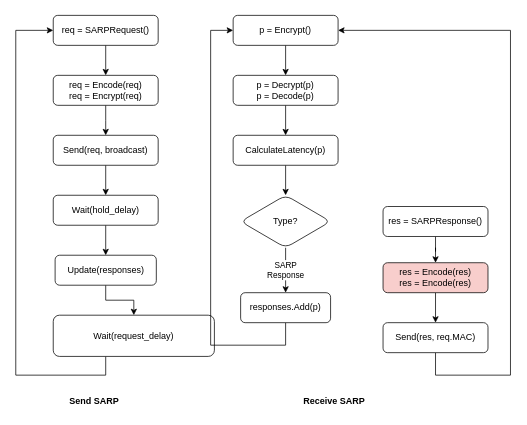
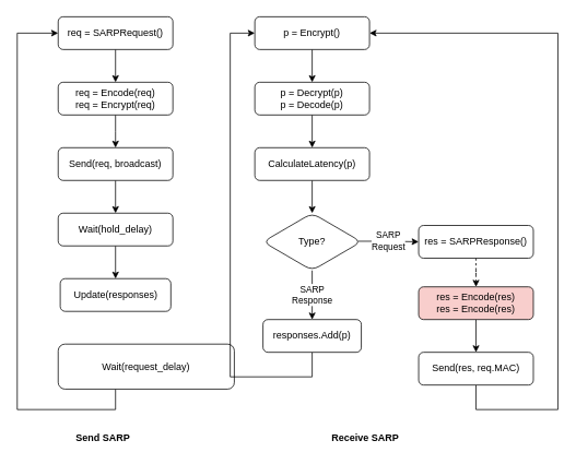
  <mxCell id="0" />
  <mxCell id="1" parent="0" />
  <mxCell id="2" value="" style="edgeStyle=orthogonalEdgeStyle;rounded=0;orthogonalLoop=1;jettySize=auto;html=1;" parent="1" source="3" target="5" edge="1"><mxGeometry relative="1" as="geometry" /></mxCell>
  <mxCell id="3" value="req = SARPRequest()" style="rounded=1;whiteSpace=wrap;html=1;fontSize=12;glass=0;strokeWidth=1;shadow=0;" parent="1" vertex="1"><mxGeometry x="70" y="20" width="140" height="40" as="geometry" /></mxCell>
  <mxCell id="4" value="" style="edgeStyle=orthogonalEdgeStyle;rounded=0;orthogonalLoop=1;jettySize=auto;html=1;" parent="1" source="5" edge="1"><mxGeometry relative="1" as="geometry"><mxPoint x="140" y="180" as="targetPoint" /></mxGeometry></mxCell>
  <mxCell id="5" value="req = Encode(req)&lt;br&gt;req = Encrypt(req)" style="whiteSpace=wrap;html=1;rounded=1;shadow=0;strokeWidth=1;glass=0;" parent="1" vertex="1"><mxGeometry x="70" y="100" width="140" height="40" as="geometry" /></mxCell>
  <mxCell id="6" value="" style="edgeStyle=orthogonalEdgeStyle;rounded=0;orthogonalLoop=1;jettySize=auto;html=1;" parent="1" source="7" target="9" edge="1"><mxGeometry relative="1" as="geometry" /></mxCell>
  <mxCell id="7" value="Send(req, broadcast)" style="whiteSpace=wrap;html=1;rounded=1;shadow=0;strokeWidth=1;glass=0;" parent="1" vertex="1"><mxGeometry x="70" y="180" width="140" height="40" as="geometry" /></mxCell>
  <mxCell id="8" value="" style="edgeStyle=orthogonalEdgeStyle;rounded=0;orthogonalLoop=1;jettySize=auto;html=1;" parent="1" source="9" target="11" edge="1"><mxGeometry relative="1" as="geometry" /></mxCell>
  <mxCell id="9" value="Wait(hold_delay)" style="whiteSpace=wrap;html=1;rounded=1;shadow=0;strokeWidth=1;glass=0;" parent="1" vertex="1"><mxGeometry x="70" y="260" width="140" height="40" as="geometry" /></mxCell>
- <mxCell id="10" value="" style="edgeStyle=orthogonalEdgeStyle;rounded=0;orthogonalLoop=1;jettySize=auto;html=1;" parent="1" source="11" target="13" edge="1"><mxGeometry relative="1" as="geometry" /></mxCell>
  <mxCell id="11" value="Update(responses)" style="whiteSpace=wrap;html=1;rounded=1;shadow=0;strokeWidth=1;glass=0;" parent="1" vertex="1"><mxGeometry x="72.5" y="340" width="135" height="40" as="geometry" /></mxCell>
  <mxCell id="12" style="edgeStyle=orthogonalEdgeStyle;rounded=0;orthogonalLoop=1;jettySize=auto;html=1;entryX=0;entryY=0.5;entryDx=0;entryDy=0;" parent="1" source="13" target="3" edge="1"><mxGeometry relative="1" as="geometry"><Array as="points"><mxPoint x="140" y="500" /><mxPoint x="20" y="500" /><mxPoint x="20" y="40" /></Array></mxGeometry></mxCell>
  <mxCell id="13" value="Wait(request_delay)" style="whiteSpace=wrap;html=1;rounded=1;shadow=0;strokeWidth=1;glass=0;" parent="1" vertex="1"><mxGeometry x="70" y="420" width="215" height="55" as="geometry" /></mxCell>
  <mxCell id="14" value="" style="edgeStyle=orthogonalEdgeStyle;rounded=0;orthogonalLoop=1;jettySize=auto;html=1;" parent="1" source="15" target="17" edge="1"><mxGeometry relative="1" as="geometry" /></mxCell>
  <mxCell id="15" value="p = Encrypt()" style="rounded=1;whiteSpace=wrap;html=1;" parent="1" vertex="1"><mxGeometry x="310" y="20" width="140" height="40" as="geometry" /></mxCell>
  <mxCell id="16" value="" style="edgeStyle=orthogonalEdgeStyle;rounded=0;orthogonalLoop=1;jettySize=auto;html=1;" parent="1" source="17" target="19" edge="1"><mxGeometry relative="1" as="geometry" /></mxCell>
  <mxCell id="17" value="p = Decrypt(p)&lt;br&gt;p = Decode(p)" style="whiteSpace=wrap;html=1;rounded=1;" parent="1" vertex="1"><mxGeometry x="310" y="100" width="140" height="40" as="geometry" /></mxCell>
  <mxCell id="18" value="" style="edgeStyle=orthogonalEdgeStyle;rounded=0;orthogonalLoop=1;jettySize=auto;html=1;" parent="1" source="19" target="22" edge="1"><mxGeometry relative="1" as="geometry" /></mxCell>
  <mxCell id="19" value="CalculateLatency(p)" style="whiteSpace=wrap;html=1;rounded=1;" parent="1" vertex="1"><mxGeometry x="310" y="180" width="140" height="40" as="geometry" /></mxCell>
+ <mxCell id="20" value="SARP &lt;br&gt;Request" style="edgeStyle=orthogonalEdgeStyle;rounded=0;orthogonalLoop=1;jettySize=auto;html=1;exitX=0.967;exitY=0.49;exitDx=0;exitDy=0;exitPerimeter=0;" parent="1" source="22" target="24" edge="1"><mxGeometry relative="1" as="geometry" /></mxCell>
  <mxCell id="21" value="SARP&lt;br&gt;Response" style="edgeStyle=orthogonalEdgeStyle;rounded=0;orthogonalLoop=1;jettySize=auto;html=1;" parent="1" source="22" target="30" edge="1"><mxGeometry relative="1" as="geometry" /></mxCell>
  <mxCell id="22" value="Type?" style="rhombus;whiteSpace=wrap;html=1;rounded=1;" parent="1" vertex="1"><mxGeometry x="320" y="260" width="120" height="70" as="geometry" /></mxCell>
- <mxCell id="23" value="" style="edgeStyle=orthogonalEdgeStyle;rounded=0;orthogonalLoop=1;jettySize=auto;html=1;" parent="1" source="24" target="26" edge="1"><mxGeometry relative="1" as="geometry" /></mxCell>
+ <mxCell id="23" value="" style="edgeStyle=orthogonalEdgeStyle;rounded=0;orthogonalLoop=1;jettySize=auto;html=1;dashed=1;" parent="1" source="24" target="26" edge="1"><mxGeometry relative="1" as="geometry" /></mxCell>
  <mxCell id="24" value="res = SARPResponse()" style="whiteSpace=wrap;html=1;rounded=1;" parent="1" vertex="1"><mxGeometry x="510" y="275" width="140" height="40" as="geometry" /></mxCell>
  <mxCell id="25" value="" style="edgeStyle=orthogonalEdgeStyle;rounded=0;orthogonalLoop=1;jettySize=auto;html=1;" parent="1" source="26" target="28" edge="1"><mxGeometry relative="1" as="geometry" /></mxCell>
  <mxCell id="26" value="res = Encode(res)&lt;br&gt;res = Encode(res)" style="whiteSpace=wrap;html=1;rounded=1;fillColor=#f8cecc;" parent="1" vertex="1"><mxGeometry x="510" y="350" width="140" height="40" as="geometry" /></mxCell>
  <mxCell id="27" style="edgeStyle=orthogonalEdgeStyle;rounded=0;orthogonalLoop=1;jettySize=auto;html=1;entryX=1;entryY=0.5;entryDx=0;entryDy=0;" parent="1" source="28" target="15" edge="1"><mxGeometry relative="1" as="geometry"><Array as="points"><mxPoint x="580" y="500" /><mxPoint x="680" y="500" /><mxPoint x="680" y="40" /></Array></mxGeometry></mxCell>
  <mxCell id="28" value="Send(res, req.MAC)" style="whiteSpace=wrap;html=1;rounded=1;" parent="1" vertex="1"><mxGeometry x="510" y="430" width="140" height="40" as="geometry" /></mxCell>
  <mxCell id="29" style="edgeStyle=orthogonalEdgeStyle;rounded=0;orthogonalLoop=1;jettySize=auto;html=1;entryX=0;entryY=0.5;entryDx=0;entryDy=0;" parent="1" source="30" target="15" edge="1"><mxGeometry relative="1" as="geometry"><Array as="points"><mxPoint x="380" y="460" /><mxPoint x="280" y="460" /><mxPoint x="280" y="40" /></Array></mxGeometry></mxCell>
  <mxCell id="30" value="responses.Add(p)" style="whiteSpace=wrap;html=1;rounded=1;" parent="1" vertex="1"><mxGeometry x="320" y="390" width="120" height="40" as="geometry" /></mxCell>
  <mxCell id="31" value="&lt;b&gt;Send SARP&lt;/b&gt;" style="text;html=1;strokeColor=none;fillColor=none;align=center;verticalAlign=middle;whiteSpace=wrap;rounded=0;" parent="1" vertex="1"><mxGeometry x="80" y="525" width="90" height="20" as="geometry" /></mxCell>
  <mxCell id="32" value="&lt;b&gt;Receive SARP&lt;/b&gt;" style="text;html=1;strokeColor=none;fillColor=none;align=center;verticalAlign=middle;whiteSpace=wrap;rounded=0;" parent="1" vertex="1"><mxGeometry x="400" y="525" width="90" height="20" as="geometry" /></mxCell>
